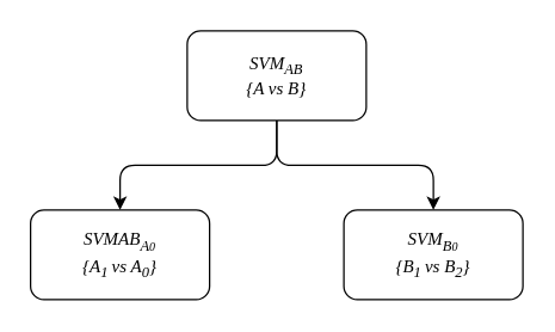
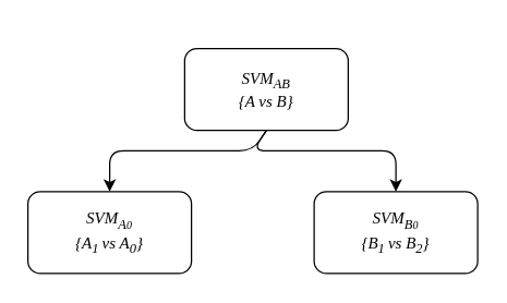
  <mxCell id="0" />
  <mxCell id="1" parent="0" />
  <mxCell id="2" style="edgeStyle=none;html=1;exitX=0.5;exitY=1;exitDx=0;exitDy=0;entryX=0.5;entryY=0;entryDx=0;entryDy=0;" parent="1" source="4" edge="1"><mxGeometry relative="1" as="geometry"><mxPoint x="80" y="140" as="targetPoint" /><Array as="points"><mxPoint x="185" y="110" /><mxPoint x="80" y="110" /></Array></mxGeometry></mxCell>
  <mxCell id="3" style="edgeStyle=none;html=1;exitX=0.5;exitY=1;exitDx=0;exitDy=0;entryX=0.5;entryY=0;entryDx=0;entryDy=0;" parent="1" source="4" edge="1"><mxGeometry relative="1" as="geometry"><mxPoint x="290" y="140" as="targetPoint" /><Array as="points"><mxPoint x="185" y="110" /><mxPoint x="290" y="110" /></Array></mxGeometry></mxCell>
- <mxCell id="4" value="&lt;i&gt;&lt;font face=&quot;Georgia&quot;&gt;SVM&lt;sub&gt;AB&lt;/sub&gt;&lt;br&gt;{A vs B}&lt;br&gt;&lt;/font&gt;&lt;/i&gt;" style="rounded=1;whiteSpace=wrap;html=1;" parent="1" vertex="1"><mxGeometry x="125" y="20" width="120" height="60" as="geometry" /></mxCell>
- <mxCell id="5" value="&lt;font face=&quot;Georgia&quot;&gt;&lt;i&gt;SVMAB&lt;sub&gt;A&lt;span style=&quot;font-size: 8px&quot;&gt;0&lt;br&gt;&lt;/span&gt;&lt;/sub&gt;&lt;/i&gt;&lt;/font&gt;&lt;font face=&quot;Georgia&quot;&gt;&lt;i&gt;{A&lt;sub&gt;1&amp;nbsp;&lt;/sub&gt;vs A&lt;sub&gt;0&lt;/sub&gt;}&lt;/i&gt;&lt;br&gt;&lt;/font&gt;" style="rounded=1;whiteSpace=wrap;html=1;" parent="1" vertex="1"><mxGeometry x="20" y="140" width="120" height="60" as="geometry" /></mxCell>
+ <mxCell id="4" value="&lt;i&gt;&lt;font face=&quot;Georgia&quot;&gt;SVM&lt;sub&gt;AB&lt;/sub&gt;&lt;br&gt;{A vs B}&lt;br&gt;&lt;/font&gt;&lt;/i&gt;" style="rounded=1;whiteSpace=wrap;html=1;" parent="1" vertex="1"><mxGeometry x="135" y="35" width="120" height="60" as="geometry" /></mxCell>
+ <mxCell id="5" value="&lt;font face=&quot;Georgia&quot;&gt;&lt;i&gt;SVM&lt;sub&gt;A&lt;span style=&quot;font-size: 8px&quot;&gt;0&lt;br&gt;&lt;/span&gt;&lt;/sub&gt;&lt;/i&gt;&lt;/font&gt;&lt;font face=&quot;Georgia&quot;&gt;&lt;i&gt;{A&lt;sub&gt;1&amp;nbsp;&lt;/sub&gt;vs A&lt;sub&gt;0&lt;/sub&gt;}&lt;/i&gt;&lt;br&gt;&lt;/font&gt;" style="rounded=1;whiteSpace=wrap;html=1;" parent="1" vertex="1"><mxGeometry x="20" y="140" width="120" height="60" as="geometry" /></mxCell>
  <mxCell id="6" value="&lt;font face=&quot;Georgia&quot;&gt;&lt;i&gt;SVM&lt;sub&gt;B&lt;span style=&quot;font-size: 8px&quot;&gt;0&lt;br&gt;&lt;/span&gt;&lt;/sub&gt;&lt;/i&gt;&lt;/font&gt;&lt;font face=&quot;Georgia&quot;&gt;&lt;i&gt;{B&lt;sub&gt;1&amp;nbsp;&lt;/sub&gt;vs B&lt;sub&gt;2&lt;/sub&gt;}&lt;/i&gt;&lt;/font&gt;&lt;i&gt;&lt;font face=&quot;Georgia&quot;&gt;&lt;br&gt;&lt;/font&gt;&lt;/i&gt;" style="rounded=1;whiteSpace=wrap;html=1;" parent="1" vertex="1"><mxGeometry x="230" y="140" width="120" height="60" as="geometry" /></mxCell>
